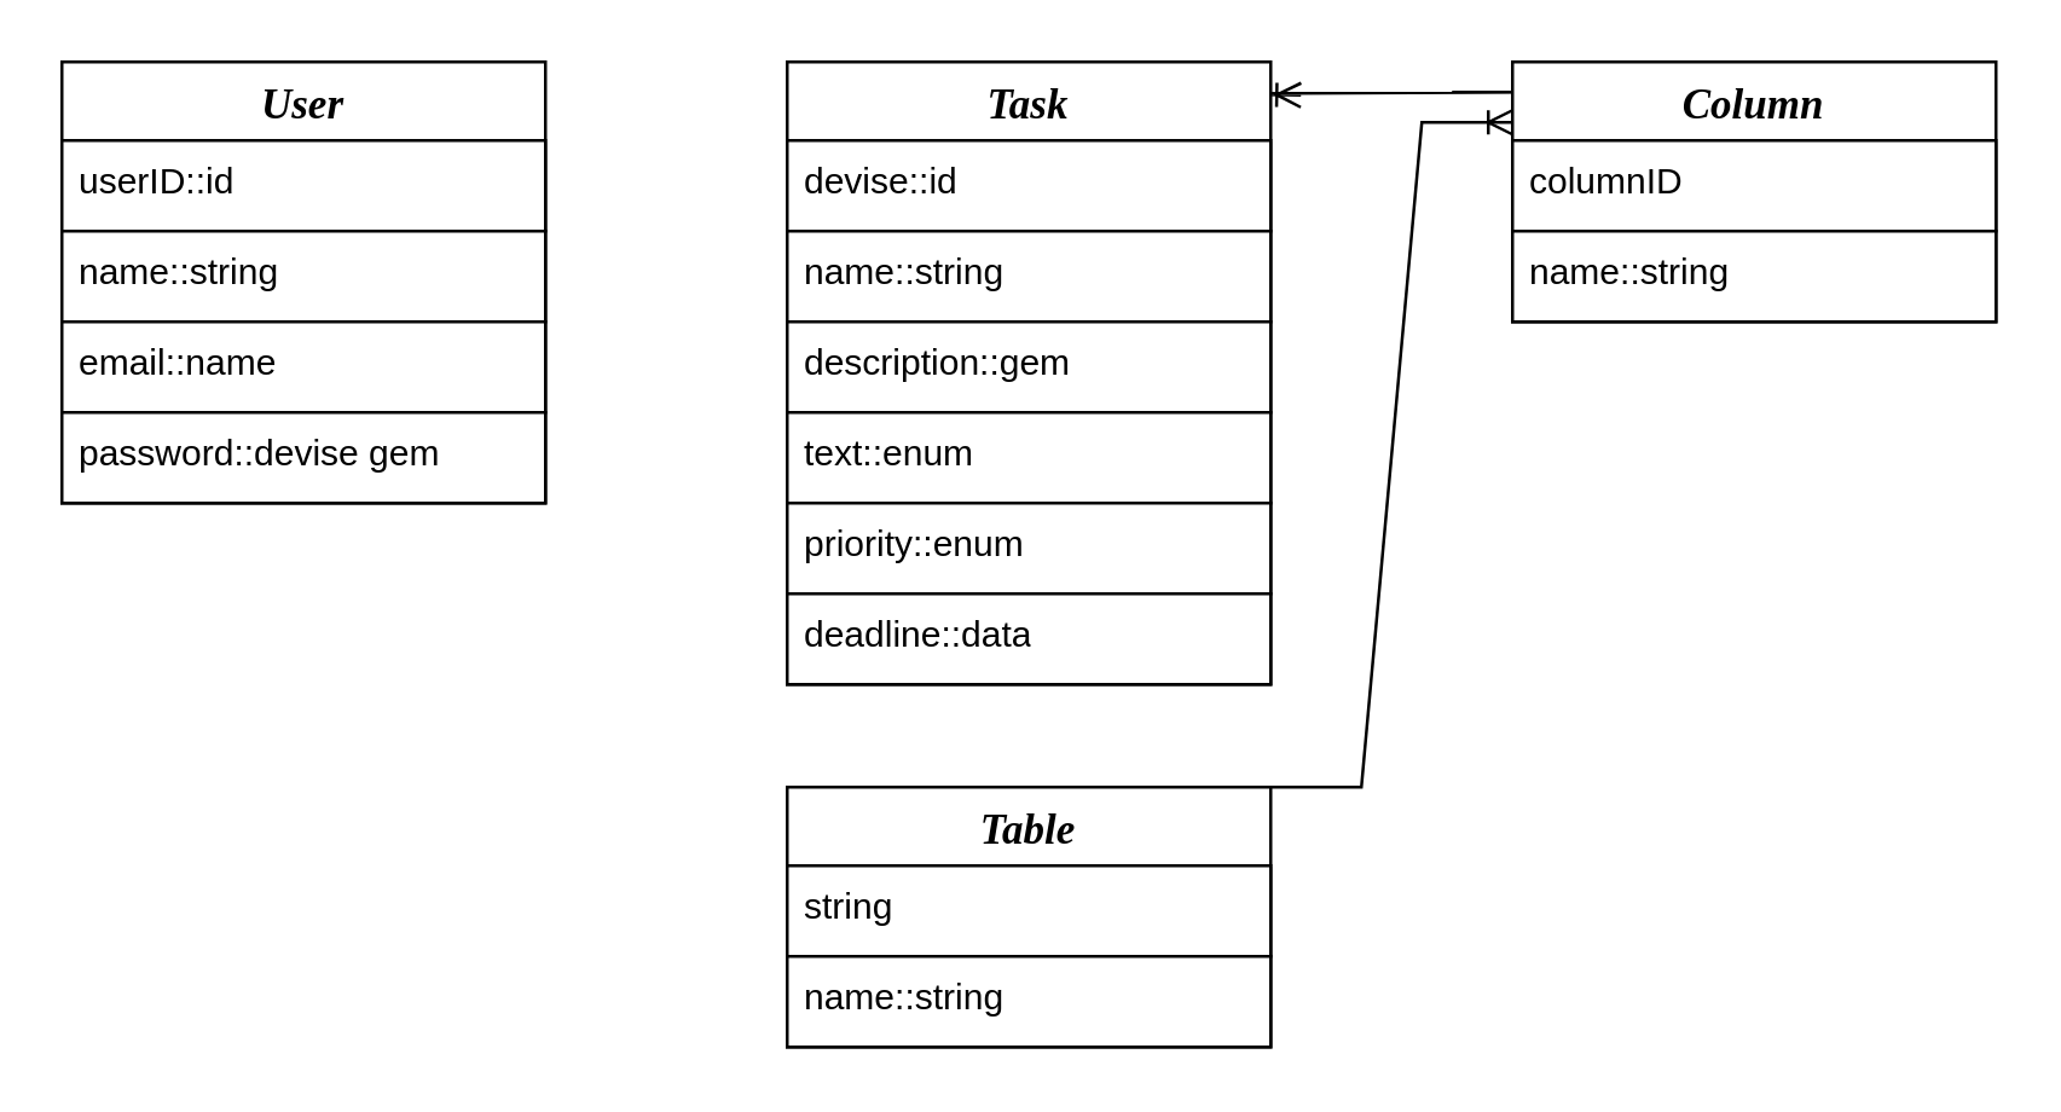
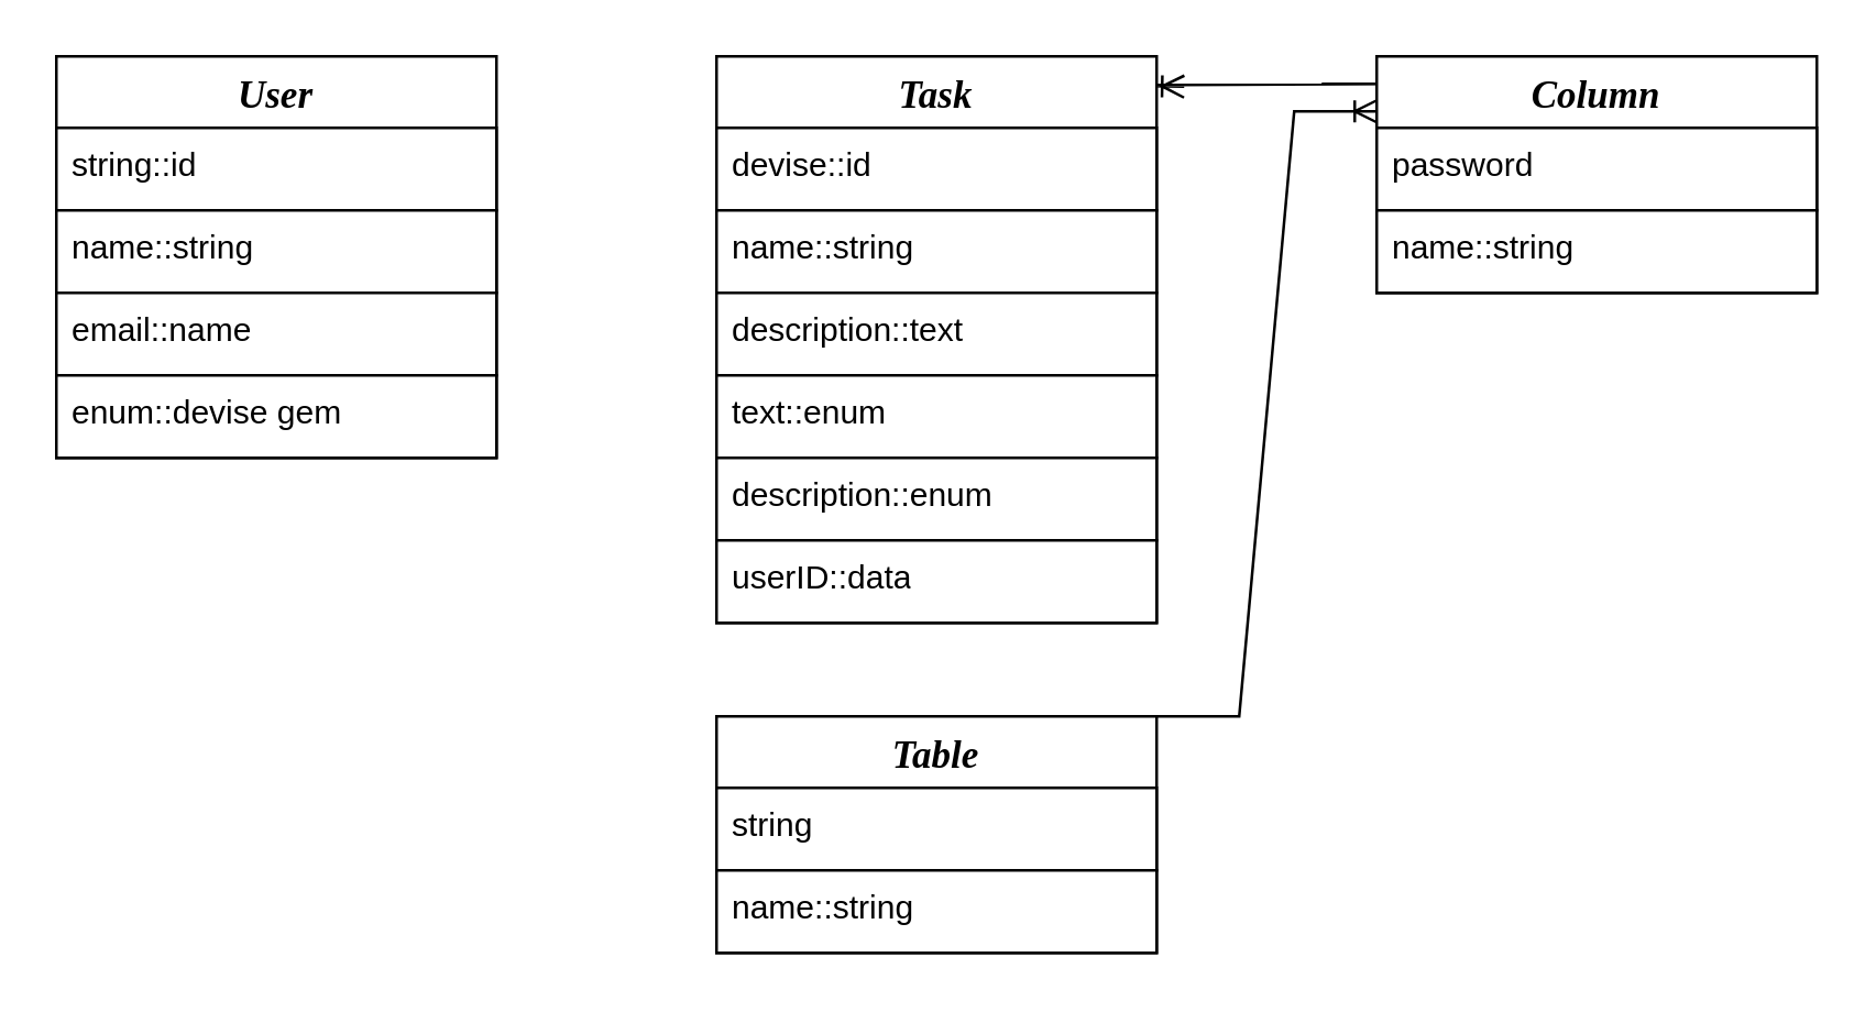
  <mxCell id="0" />
  <mxCell id="1" parent="0" />
  <mxCell id="2" value="" style="edgeStyle=entityRelationEdgeStyle;fontSize=12;html=1;endArrow=ERoneToMany;rounded=0;entryX=1;entryY=0.5;entryDx=0;entryDy=0;" edge="1" parent="1"><mxGeometry width="100" height="100" relative="1" as="geometry"><mxPoint x="480" y="30" as="sourcePoint" /><mxPoint x="430" y="31" as="targetPoint" /></mxGeometry></mxCell>
  <mxCell id="3" value="User" style="swimlane;fontStyle=3;childLayout=stackLayout;horizontal=1;startSize=26;horizontalStack=0;resizeParent=1;resizeParentMax=0;resizeLast=0;collapsible=1;marginBottom=0;align=center;fontSize=14;fontFamily=Comic Sans MS;textShadow=0;labelBorderColor=none;labelBackgroundColor=none;fillStyle=solid;fillColor=default;" vertex="1" parent="1"><mxGeometry x="20" y="20" width="160" height="146" as="geometry" /></mxCell>
- <mxCell id="4" value="userID::id" style="text;strokeColor=default;fillColor=default;spacingLeft=4;spacingRight=4;overflow=hidden;rotatable=0;points=[[0,0.5],[1,0.5]];portConstraint=eastwest;fontSize=12;whiteSpace=wrap;html=1;" vertex="1" parent="3"><mxGeometry y="26" width="160" height="30" as="geometry" /></mxCell>
+ <mxCell id="4" value="string::id" style="text;strokeColor=default;fillColor=default;spacingLeft=4;spacingRight=4;overflow=hidden;rotatable=0;points=[[0,0.5],[1,0.5]];portConstraint=eastwest;fontSize=12;whiteSpace=wrap;html=1;" vertex="1" parent="3"><mxGeometry y="26" width="160" height="30" as="geometry" /></mxCell>
  <mxCell id="5" value="name::string" style="text;strokeColor=default;fillColor=default;spacingLeft=4;spacingRight=4;overflow=hidden;rotatable=0;points=[[0,0.5],[1,0.5]];portConstraint=eastwest;fontSize=12;whiteSpace=wrap;html=1;" vertex="1" parent="3"><mxGeometry y="56" width="160" height="30" as="geometry" /></mxCell>
  <mxCell id="6" value="email::name" style="text;strokeColor=default;fillColor=default;spacingLeft=4;spacingRight=4;overflow=hidden;rotatable=0;points=[[0,0.5],[1,0.5]];portConstraint=eastwest;fontSize=12;whiteSpace=wrap;html=1;gradientColor=none;" vertex="1" parent="3"><mxGeometry y="86" width="160" height="30" as="geometry" /></mxCell>
- <mxCell id="7" value="password::devise gem" style="text;strokeColor=default;fillColor=default;spacingLeft=4;spacingRight=4;overflow=hidden;rotatable=0;points=[[0,0.5],[1,0.5]];portConstraint=eastwest;fontSize=12;whiteSpace=wrap;html=1;" vertex="1" parent="3"><mxGeometry y="116" width="160" height="30" as="geometry" /></mxCell>
+ <mxCell id="7" value="enum::devise gem" style="text;strokeColor=default;fillColor=default;spacingLeft=4;spacingRight=4;overflow=hidden;rotatable=0;points=[[0,0.5],[1,0.5]];portConstraint=eastwest;fontSize=12;whiteSpace=wrap;html=1;" vertex="1" parent="3"><mxGeometry y="116" width="160" height="30" as="geometry" /></mxCell>
  <mxCell id="8" value="Task" style="swimlane;fontStyle=3;childLayout=stackLayout;horizontal=1;startSize=26;horizontalStack=0;resizeParent=1;resizeParentMax=0;resizeLast=0;collapsible=1;marginBottom=0;align=center;fontSize=14;fontFamily=Comic Sans MS;textShadow=0;labelBorderColor=none;labelBackgroundColor=none;fillStyle=solid;fillColor=default;" vertex="1" parent="1"><mxGeometry x="260" y="20" width="160" height="206" as="geometry" /></mxCell>
  <mxCell id="9" value="devise::id" style="text;strokeColor=default;fillColor=default;spacingLeft=4;spacingRight=4;overflow=hidden;rotatable=0;points=[[0,0.5],[1,0.5]];portConstraint=eastwest;fontSize=12;whiteSpace=wrap;html=1;" vertex="1" parent="8"><mxGeometry y="26" width="160" height="30" as="geometry" /></mxCell>
  <mxCell id="10" value="name::string" style="text;strokeColor=default;fillColor=default;spacingLeft=4;spacingRight=4;overflow=hidden;rotatable=0;points=[[0,0.5],[1,0.5]];portConstraint=eastwest;fontSize=12;whiteSpace=wrap;html=1;" vertex="1" parent="8"><mxGeometry y="56" width="160" height="30" as="geometry" /></mxCell>
- <mxCell id="11" value="description::gem" style="text;strokeColor=default;fillColor=default;spacingLeft=4;spacingRight=4;overflow=hidden;rotatable=0;points=[[0,0.5],[1,0.5]];portConstraint=eastwest;fontSize=12;whiteSpace=wrap;html=1;gradientColor=none;" vertex="1" parent="8"><mxGeometry y="86" width="160" height="30" as="geometry" /></mxCell>
+ <mxCell id="11" value="description::text" style="text;strokeColor=default;fillColor=default;spacingLeft=4;spacingRight=4;overflow=hidden;rotatable=0;points=[[0,0.5],[1,0.5]];portConstraint=eastwest;fontSize=12;whiteSpace=wrap;html=1;gradientColor=none;" vertex="1" parent="8"><mxGeometry y="86" width="160" height="30" as="geometry" /></mxCell>
  <mxCell id="12" value="text::enum" style="text;strokeColor=default;fillColor=default;spacingLeft=4;spacingRight=4;overflow=hidden;rotatable=0;points=[[0,0.5],[1,0.5]];portConstraint=eastwest;fontSize=12;whiteSpace=wrap;html=1;" vertex="1" parent="8"><mxGeometry y="116" width="160" height="30" as="geometry" /></mxCell>
- <mxCell id="13" value="priority::enum" style="text;strokeColor=default;fillColor=default;spacingLeft=4;spacingRight=4;overflow=hidden;rotatable=0;points=[[0,0.5],[1,0.5]];portConstraint=eastwest;fontSize=12;whiteSpace=wrap;html=1;" vertex="1" parent="8"><mxGeometry y="146" width="160" height="30" as="geometry" /></mxCell>
- <mxCell id="14" value="deadline::data" style="text;strokeColor=default;fillColor=default;spacingLeft=4;spacingRight=4;overflow=hidden;rotatable=0;points=[[0,0.5],[1,0.5]];portConstraint=eastwest;fontSize=12;whiteSpace=wrap;html=1;" vertex="1" parent="8"><mxGeometry y="176" width="160" height="30" as="geometry" /></mxCell>
+ <mxCell id="13" value="description::enum" style="text;strokeColor=default;fillColor=default;spacingLeft=4;spacingRight=4;overflow=hidden;rotatable=0;points=[[0,0.5],[1,0.5]];portConstraint=eastwest;fontSize=12;whiteSpace=wrap;html=1;" vertex="1" parent="8"><mxGeometry y="146" width="160" height="30" as="geometry" /></mxCell>
+ <mxCell id="14" value="userID::data" style="text;strokeColor=default;fillColor=default;spacingLeft=4;spacingRight=4;overflow=hidden;rotatable=0;points=[[0,0.5],[1,0.5]];portConstraint=eastwest;fontSize=12;whiteSpace=wrap;html=1;" vertex="1" parent="8"><mxGeometry y="176" width="160" height="30" as="geometry" /></mxCell>
  <mxCell id="15" value="Column" style="swimlane;fontStyle=3;childLayout=stackLayout;horizontal=1;startSize=26;horizontalStack=0;resizeParent=1;resizeParentMax=0;resizeLast=0;collapsible=1;marginBottom=0;align=center;fontSize=14;fontFamily=Comic Sans MS;textShadow=0;labelBorderColor=none;labelBackgroundColor=none;fillStyle=solid;fillColor=default;" vertex="1" parent="1"><mxGeometry x="500" y="20" width="160" height="86" as="geometry" /></mxCell>
- <mxCell id="16" value="columnID" style="text;strokeColor=default;fillColor=default;spacingLeft=4;spacingRight=4;overflow=hidden;rotatable=0;points=[[0,0.5],[1,0.5]];portConstraint=eastwest;fontSize=12;whiteSpace=wrap;html=1;" vertex="1" parent="15"><mxGeometry y="26" width="160" height="30" as="geometry" /></mxCell>
+ <mxCell id="16" value="password" style="text;strokeColor=default;fillColor=default;spacingLeft=4;spacingRight=4;overflow=hidden;rotatable=0;points=[[0,0.5],[1,0.5]];portConstraint=eastwest;fontSize=12;whiteSpace=wrap;html=1;" vertex="1" parent="15"><mxGeometry y="26" width="160" height="30" as="geometry" /></mxCell>
  <mxCell id="17" value="name::string" style="text;strokeColor=default;fillColor=default;spacingLeft=4;spacingRight=4;overflow=hidden;rotatable=0;points=[[0,0.5],[1,0.5]];portConstraint=eastwest;fontSize=12;whiteSpace=wrap;html=1;" vertex="1" parent="15"><mxGeometry y="56" width="160" height="30" as="geometry" /></mxCell>
  <mxCell id="18" value="Table" style="swimlane;fontStyle=3;childLayout=stackLayout;horizontal=1;startSize=26;horizontalStack=0;resizeParent=1;resizeParentMax=0;resizeLast=0;collapsible=1;marginBottom=0;align=center;fontSize=14;fontFamily=Comic Sans MS;textShadow=0;labelBorderColor=none;labelBackgroundColor=none;fillStyle=solid;fillColor=default;" vertex="1" parent="1"><mxGeometry x="260" y="260" width="160" height="86" as="geometry" /></mxCell>
  <mxCell id="19" value="string" style="text;strokeColor=default;fillColor=default;spacingLeft=4;spacingRight=4;overflow=hidden;rotatable=0;points=[[0,0.5],[1,0.5]];portConstraint=eastwest;fontSize=12;whiteSpace=wrap;html=1;" vertex="1" parent="18"><mxGeometry y="26" width="160" height="30" as="geometry" /></mxCell>
  <mxCell id="20" value="name::string" style="text;strokeColor=default;fillColor=default;spacingLeft=4;spacingRight=4;overflow=hidden;rotatable=0;points=[[0,0.5],[1,0.5]];portConstraint=eastwest;fontSize=12;whiteSpace=wrap;html=1;" vertex="1" parent="18"><mxGeometry y="56" width="160" height="30" as="geometry" /></mxCell>
  <mxCell id="21" value="" style="edgeStyle=entityRelationEdgeStyle;fontSize=12;html=1;endArrow=ERoneToMany;rounded=0;" edge="1" parent="1"><mxGeometry width="100" height="100" relative="1" as="geometry"><mxPoint x="420" y="260" as="sourcePoint" /><mxPoint x="500" y="40" as="targetPoint" /><Array as="points"><mxPoint x="574" y="281" /><mxPoint x="571" y="261" /><mxPoint x="491" y="261" /><mxPoint x="571" y="251" /><mxPoint x="625" y="261" /></Array></mxGeometry></mxCell>
